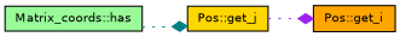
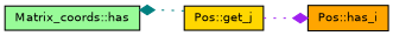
  digraph {
    rankdir=LR
    node [color=black fontname=Helvetica fontsize=10 shape=record style=filled]
    edge [arrowhead=diamond fontname=Helvetica fontsize=10 labelfontname=Helvetica labelfontsize=10 style=dotted]
    n1 [fillcolor=palegreen fontcolor=black height=0.2 label="Matrix_coords::has" width=0.4]
    n2 [fillcolor=gold height=0.2 label="Pos::get_j" width=0.4]
-   n3 [fillcolor=orange height=0.2 label="Pos::get_i" width=0.4]
-   n1 -> n2 [color=teal]
+   n3 [fillcolor=orange height=0.2 label="Pos::has_i" width=0.4]
+   n2 -> n1 [color=teal]
    n2 -> n3 [color=purple]
  }
